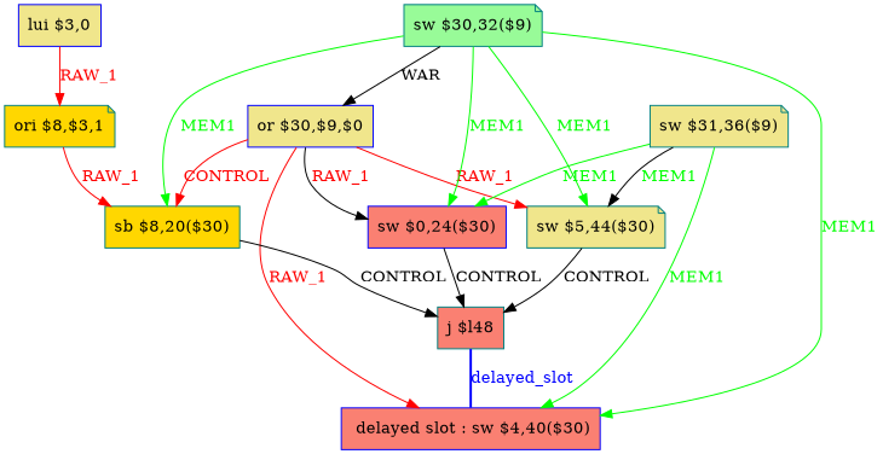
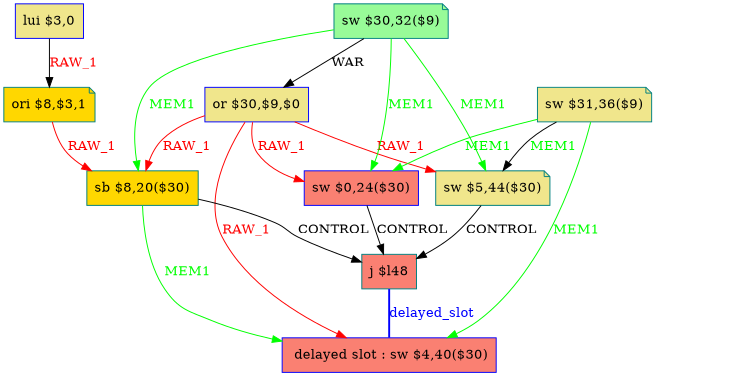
  digraph {
    node [color=teal fillcolor=khaki shape=box style=filled]
    edge [color=red fontcolor=green]
    n1 [color=blue fillcolor=salmon label=" delayed slot : sw $4,40($30)"]
    n2 [fillcolor=salmon label="j $l48"]
    n3 [color=blue label="or $30,$9,$0"]
    n4 [color=blue fillcolor=salmon label="sw $0,24($30)"]
    n5 [fillcolor=gold label="sb $8,20($30)"]
    n6 [label="sw $5,44($30)" shape=note]
    n7 [label="sw $31,36($9)" shape=note]
    n8 [fillcolor=palegreen label="sw $30,32($9)" shape=note]
    n9 [color=blue label="lui $3,0"]
    n10 [fillcolor=gold label="ori $8,$3,1" shape=note]
    n2 -> n1 [color=blue dir=none fontcolor=blue label=delayed_slot style=bold]
    n3 -> n1 [fontcolor=red label=RAW_1]
-   n3 -> n4 [color=black fontcolor=red label=RAW_1]
-   n3 -> n5 [fontcolor=red label=CONTROL]
+   n3 -> n4 [fontcolor=red label=RAW_1]
+   n3 -> n5 [fontcolor=red label=RAW_1]
    n3 -> n6 [fontcolor=red label=RAW_1]
    n4 -> n2 [label=CONTROL color="" fontcolor=""]
    n5 -> n2 [label=CONTROL color="" fontcolor=""]
    n6 -> n2 [label=CONTROL color="" fontcolor=""]
    n7 -> n1 [color=green label=MEM1]
    n7 -> n4 [color=green label=MEM1]
    n7 -> n6 [color=black label=MEM1]
-   n8 -> n1 [color=green label=MEM1]
+   n5 -> n1 [color=green label=MEM1]
    n8 -> n3 [label=WAR color="" fontcolor=""]
    n8 -> n4 [color=green label=MEM1]
    n8 -> n5 [color=green label=MEM1]
    n8 -> n6 [color=green label=MEM1]
-   n9 -> n10 [fontcolor=red label=RAW_1]
+   n9 -> n10 [color=black fontcolor=red label=RAW_1]
    n10 -> n5 [fontcolor=red label=RAW_1]
  }
